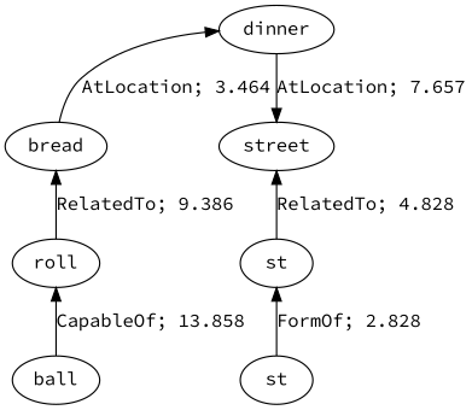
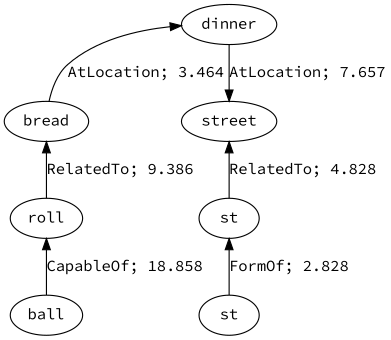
  digraph {
    fontname="Source Code Pro"
    node [fontname="Source Code Pro"]
    edge [dir=back fontname="Source Code Pro"]
    n1 [label=dinner]
    n2 [label=bread]
    n3 [label=street]
    n4 [label=roll]
    n5 [label=ball]
    n6 [label=st]
    n7 [label=st]
    n1 -> n2 [label="AtLocation; 3.464" weight=3.464]
    n1 -> n3 [dir=forward label="AtLocation; 7.657" weight=7.657]
    n2 -> n4 [label="RelatedTo; 9.386" weight=9.386]
    n3 -> n6 [label="RelatedTo; 4.828" weight=4.828]
-   n4 -> n5 [label="CapableOf; 13.858" weight=13.858]
+   n4 -> n5 [label="CapableOf; 18.858" weight=13.858]
    n6 -> n7 [label="FormOf; 2.828" weight=2.828]
  }
